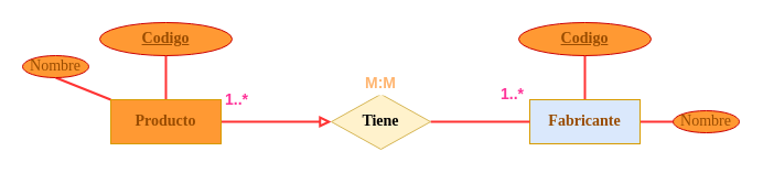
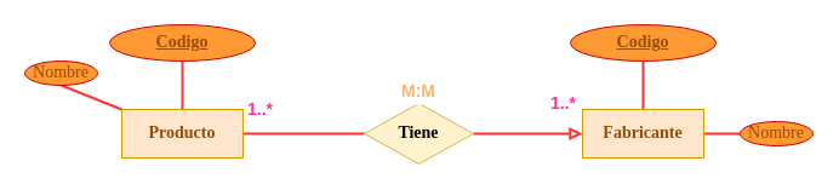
  <mxCell id="0" />
  <mxCell id="1" parent="0" />
- <mxCell id="2" value="1..*" style="edgeStyle=orthogonalEdgeStyle;rounded=0;orthogonalLoop=1;jettySize=auto;html=1;endArrow=block;endFill=0;strokeColor=#FF3333;fontSize=14;fontStyle=1;fontColor=#FF3399;strokeWidth=2;" edge="1" parent="1" source="5" target="10"><mxGeometry x="-0.714" y="20" relative="1" as="geometry"><mxPoint as="offset" /></mxGeometry></mxCell>
+ <mxCell id="2" value="1..*" style="edgeStyle=orthogonalEdgeStyle;rounded=0;orthogonalLoop=1;jettySize=auto;html=1;endArrow=none;endFill=0;strokeColor=#FF3333;fontSize=14;fontStyle=1;fontColor=#FF3399;strokeWidth=2;" edge="1" parent="1" source="5" target="10"><mxGeometry x="-0.714" y="20" relative="1" as="geometry"><mxPoint as="offset" /></mxGeometry></mxCell>
  <mxCell id="3" style="edgeStyle=orthogonalEdgeStyle;rounded=0;orthogonalLoop=1;jettySize=auto;html=1;exitX=0.5;exitY=0;exitDx=0;exitDy=0;entryX=0.5;entryY=1;entryDx=0;entryDy=0;endArrow=none;endFill=0;strokeWidth=2;strokeColor=#FF3333;fontSize=14;" edge="1" parent="1" source="5" target="12"><mxGeometry relative="1" as="geometry" /></mxCell>
  <mxCell id="4" style="rounded=0;orthogonalLoop=1;jettySize=auto;html=1;exitX=0;exitY=0;exitDx=0;exitDy=0;entryX=0.5;entryY=1;entryDx=0;entryDy=0;endArrow=none;endFill=0;strokeColor=#FF3333;strokeWidth=2;fontSize=14;" edge="1" parent="1" source="5" target="13"><mxGeometry relative="1" as="geometry" /></mxCell>
- <mxCell id="5" value="Producto" style="whiteSpace=wrap;html=1;align=center;fontStyle=1;fontFamily=Indie Flower;fontSource=https%3A%2F%2Ffonts.googleapis.com%2Fcss%3Ffamily%3DIndie%2BFlower;fillColor=#ff9933;strokeColor=#d79b00;labelBorderColor=none;fontColor=#994C00;fontSize=14;" vertex="1" parent="1"><mxGeometry x="100" y="90" width="100" height="40" as="geometry" /></mxCell>
+ <mxCell id="5" value="Producto" style="whiteSpace=wrap;html=1;align=center;fontStyle=1;fontFamily=Indie Flower;fontSource=https%3A%2F%2Ffonts.googleapis.com%2Fcss%3Ffamily%3DIndie%2BFlower;fillColor=#ffe6cc;strokeColor=#d79b00;labelBorderColor=none;fontColor=#994C00;fontSize=14;" vertex="1" parent="1"><mxGeometry x="100" y="90" width="100" height="40" as="geometry" /></mxCell>
  <mxCell id="6" value="" style="edgeStyle=orthogonalEdgeStyle;rounded=0;orthogonalLoop=1;jettySize=auto;html=1;endArrow=none;endFill=0;strokeColor=#FF3333;strokeWidth=2;fontSize=14;" edge="1" parent="1" source="8" target="14"><mxGeometry relative="1" as="geometry" /></mxCell>
  <mxCell id="7" value="" style="edgeStyle=orthogonalEdgeStyle;rounded=0;orthogonalLoop=1;jettySize=auto;html=1;endArrow=none;endFill=0;strokeColor=#FF3333;strokeWidth=2;fontSize=14;" edge="1" parent="1" source="8" target="15"><mxGeometry relative="1" as="geometry" /></mxCell>
- <mxCell id="8" value="Fabricante" style="whiteSpace=wrap;html=1;align=center;fontStyle=1;fontFamily=Indie Flower;fontSource=https%3A%2F%2Ffonts.googleapis.com%2Fcss%3Ffamily%3DIndie%2BFlower;fillColor=#dae8fc;strokeColor=#d79b00;fontColor=#994C00;fontSize=14;" vertex="1" parent="1"><mxGeometry x="480" y="90" width="100" height="40" as="geometry" /></mxCell>
- <mxCell id="9" value="1..*" style="edgeStyle=orthogonalEdgeStyle;rounded=0;orthogonalLoop=1;jettySize=auto;html=1;endArrow=none;endFill=0;strokeColor=#FF3333;fontSize=14;fontStyle=1;fontColor=#FF3399;strokeWidth=2;" edge="1" parent="1" source="10" target="8"><mxGeometry x="0.636" y="25" relative="1" as="geometry"><mxPoint as="offset" /></mxGeometry></mxCell>
+ <mxCell id="8" value="Fabricante" style="whiteSpace=wrap;html=1;align=center;fontStyle=1;fontFamily=Indie Flower;fontSource=https%3A%2F%2Ffonts.googleapis.com%2Fcss%3Ffamily%3DIndie%2BFlower;fillColor=#ffe6cc;strokeColor=#d79b00;fontColor=#994C00;fontSize=14;" vertex="1" parent="1"><mxGeometry x="480" y="90" width="100" height="40" as="geometry" /></mxCell>
+ <mxCell id="9" value="1..*" style="edgeStyle=orthogonalEdgeStyle;rounded=0;orthogonalLoop=1;jettySize=auto;html=1;endArrow=block;endFill=0;strokeColor=#FF3333;fontSize=14;fontStyle=1;fontColor=#FF3399;strokeWidth=2;" edge="1" parent="1" source="10" target="8"><mxGeometry x="0.636" y="25" relative="1" as="geometry"><mxPoint as="offset" /></mxGeometry></mxCell>
  <mxCell id="10" value="Tiene" style="shape=rhombus;perimeter=rhombusPerimeter;whiteSpace=wrap;html=1;align=center;fontFamily=Indie Flower;fontSource=https%3A%2F%2Ffonts.googleapis.com%2Fcss%3Ffamily%3DIndie%2BFlower;fontStyle=1;fillColor=#fff2cc;strokeColor=#d6b656;fontSize=14;" vertex="1" parent="1"><mxGeometry x="300" y="85" width="90" height="50" as="geometry" /></mxCell>
  <mxCell id="11" value="M:M" style="text;strokeColor=none;fillColor=none;spacingLeft=4;spacingRight=4;overflow=hidden;rotatable=0;points=[[0,0.5],[1,0.5]];portConstraint=eastwest;fontSize=14;fontStyle=1;fontColor=#FFB570;labelBackgroundColor=default;" vertex="1" parent="1"><mxGeometry x="325" y="60" width="40" height="30" as="geometry" /></mxCell>
  <mxCell id="12" value="Codigo" style="ellipse;whiteSpace=wrap;html=1;align=center;labelBackgroundColor=none;labelBorderColor=none;fontFamily=Indie Flower;fontSource=https%3A%2F%2Ffonts.googleapis.com%2Fcss%3Ffamily%3DIndie%2BFlower;fontSize=14;fontStyle=5;fillColor=#FF9933;strokeColor=#CC0000;fontColor=#994C00;" vertex="1" parent="1"><mxGeometry x="90" y="20" width="120" height="30" as="geometry" /></mxCell>
  <mxCell id="13" value="Nombre" style="ellipse;whiteSpace=wrap;html=1;align=center;labelBackgroundColor=none;labelBorderColor=none;fontFamily=Indie Flower;fontSource=https%3A%2F%2Ffonts.googleapis.com%2Fcss%3Ffamily%3DIndie%2BFlower;fontSize=14;fillColor=#FF9933;strokeColor=#CC0000;fontColor=#994C00;" vertex="1" parent="1"><mxGeometry x="20" y="50" width="60" height="20" as="geometry" /></mxCell>
  <mxCell id="14" value="Codigo" style="ellipse;whiteSpace=wrap;html=1;align=center;labelBackgroundColor=none;labelBorderColor=none;fontFamily=Indie Flower;fontSource=https%3A%2F%2Ffonts.googleapis.com%2Fcss%3Ffamily%3DIndie%2BFlower;fontSize=14;fontStyle=5;fillColor=#FF9933;strokeColor=#CC0000;fontColor=#994C00;" vertex="1" parent="1"><mxGeometry x="470" y="20" width="120" height="30" as="geometry" /></mxCell>
  <mxCell id="15" value="Nombre" style="ellipse;whiteSpace=wrap;html=1;align=center;labelBackgroundColor=none;labelBorderColor=none;fontFamily=Indie Flower;fontSource=https%3A%2F%2Ffonts.googleapis.com%2Fcss%3Ffamily%3DIndie%2BFlower;fontSize=14;fillColor=#FF9933;strokeColor=#CC0000;fontColor=#994C00;" vertex="1" parent="1"><mxGeometry x="610" y="100" width="60" height="20" as="geometry" /></mxCell>
